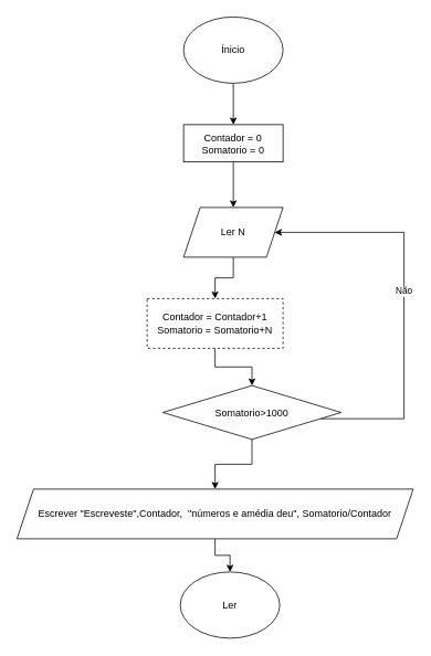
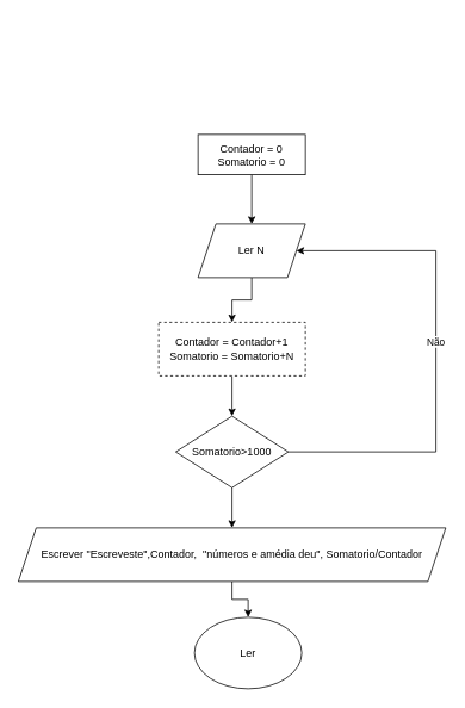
  <mxCell id="0" />
  <mxCell id="1" parent="0" />
  <mxCell id="2" value="Ler" style="ellipse;whiteSpace=wrap;html=1;" vertex="1" parent="1"><mxGeometry x="217" y="690" width="120" height="80" as="geometry" /></mxCell>
- <mxCell id="3" value="" style="edgeStyle=orthogonalEdgeStyle;rounded=0;orthogonalLoop=1;jettySize=auto;html=1;" edge="1" parent="1" source="4" target="6"><mxGeometry relative="1" as="geometry" /></mxCell>
- <mxCell id="4" value="Ínicio" style="ellipse;whiteSpace=wrap;html=1;" vertex="1" parent="1"><mxGeometry x="221" y="20" width="120" height="80" as="geometry" /></mxCell>
  <mxCell id="5" value="" style="edgeStyle=orthogonalEdgeStyle;rounded=0;orthogonalLoop=1;jettySize=auto;html=1;" edge="1" parent="1" source="6" target="8"><mxGeometry relative="1" as="geometry" /></mxCell>
  <mxCell id="6" value="Contador = 0&lt;div&gt;Somatorio = 0&lt;/div&gt;" style="whiteSpace=wrap;html=1;" vertex="1" parent="1"><mxGeometry x="221" y="150" width="120" height="45" as="geometry" /></mxCell>
  <mxCell id="7" value="" style="edgeStyle=orthogonalEdgeStyle;rounded=0;orthogonalLoop=1;jettySize=auto;html=1;" edge="1" parent="1" source="8" target="10"><mxGeometry relative="1" as="geometry" /></mxCell>
  <mxCell id="8" value="Ler N" style="shape=parallelogram;perimeter=parallelogramPerimeter;whiteSpace=wrap;html=1;fixedSize=1;" vertex="1" parent="1"><mxGeometry x="221" y="250" width="120" height="60" as="geometry" /></mxCell>
  <mxCell id="9" value="" style="edgeStyle=orthogonalEdgeStyle;rounded=0;orthogonalLoop=1;jettySize=auto;html=1;" edge="1" parent="1" source="10" target="14"><mxGeometry relative="1" as="geometry" /></mxCell>
  <mxCell id="10" value="Contador = Contador+1&lt;div&gt;Somatorio = Somatorio+N&lt;/div&gt;" style="whiteSpace=wrap;html=1;dashed=1;" vertex="1" parent="1"><mxGeometry x="177" y="360" width="164" height="60" as="geometry" /></mxCell>
  <mxCell id="11" style="edgeStyle=orthogonalEdgeStyle;rounded=0;orthogonalLoop=1;jettySize=auto;html=1;entryX=1;entryY=0.5;entryDx=0;entryDy=0;" edge="1" parent="1" source="14" target="8"><mxGeometry relative="1" as="geometry"><Array as="points"><mxPoint x="487" y="505" /><mxPoint x="487" y="280" /></Array></mxGeometry></mxCell>
  <mxCell id="12" value="Não" style="edgeLabel;html=1;align=center;verticalAlign=middle;resizable=0;points=[];" vertex="1" connectable="0" parent="11"><mxGeometry x="0.059" y="1" relative="1" as="geometry"><mxPoint as="offset" /></mxGeometry></mxCell>
  <mxCell id="13" value="" style="edgeStyle=orthogonalEdgeStyle;rounded=0;orthogonalLoop=1;jettySize=auto;html=1;" edge="1" parent="1" source="14" target="16"><mxGeometry relative="1" as="geometry" /></mxCell>
- <mxCell id="14" value="Somatorio&amp;gt;1000" style="rhombus;whiteSpace=wrap;html=1;" vertex="1" parent="1"><mxGeometry x="196" y="465" width="215" height="65" as="geometry" /></mxCell>
+ <mxCell id="14" value="Somatorio&amp;gt;1000" style="rhombus;whiteSpace=wrap;html=1;" vertex="1" parent="1"><mxGeometry x="196" y="465" width="126" height="80" as="geometry" /></mxCell>
  <mxCell id="15" value="" style="edgeStyle=orthogonalEdgeStyle;rounded=0;orthogonalLoop=1;jettySize=auto;html=1;" edge="1" parent="1" source="16" target="2"><mxGeometry relative="1" as="geometry" /></mxCell>
  <mxCell id="16" value="Escrever &quot;Escreveste&quot;,Contador,&amp;nbsp; &quot;números e amédia deu&quot;, Somatorio/Contador" style="shape=parallelogram;perimeter=parallelogramPerimeter;whiteSpace=wrap;html=1;fixedSize=1;" vertex="1" parent="1"><mxGeometry x="20" y="590" width="478" height="60" as="geometry" /></mxCell>
